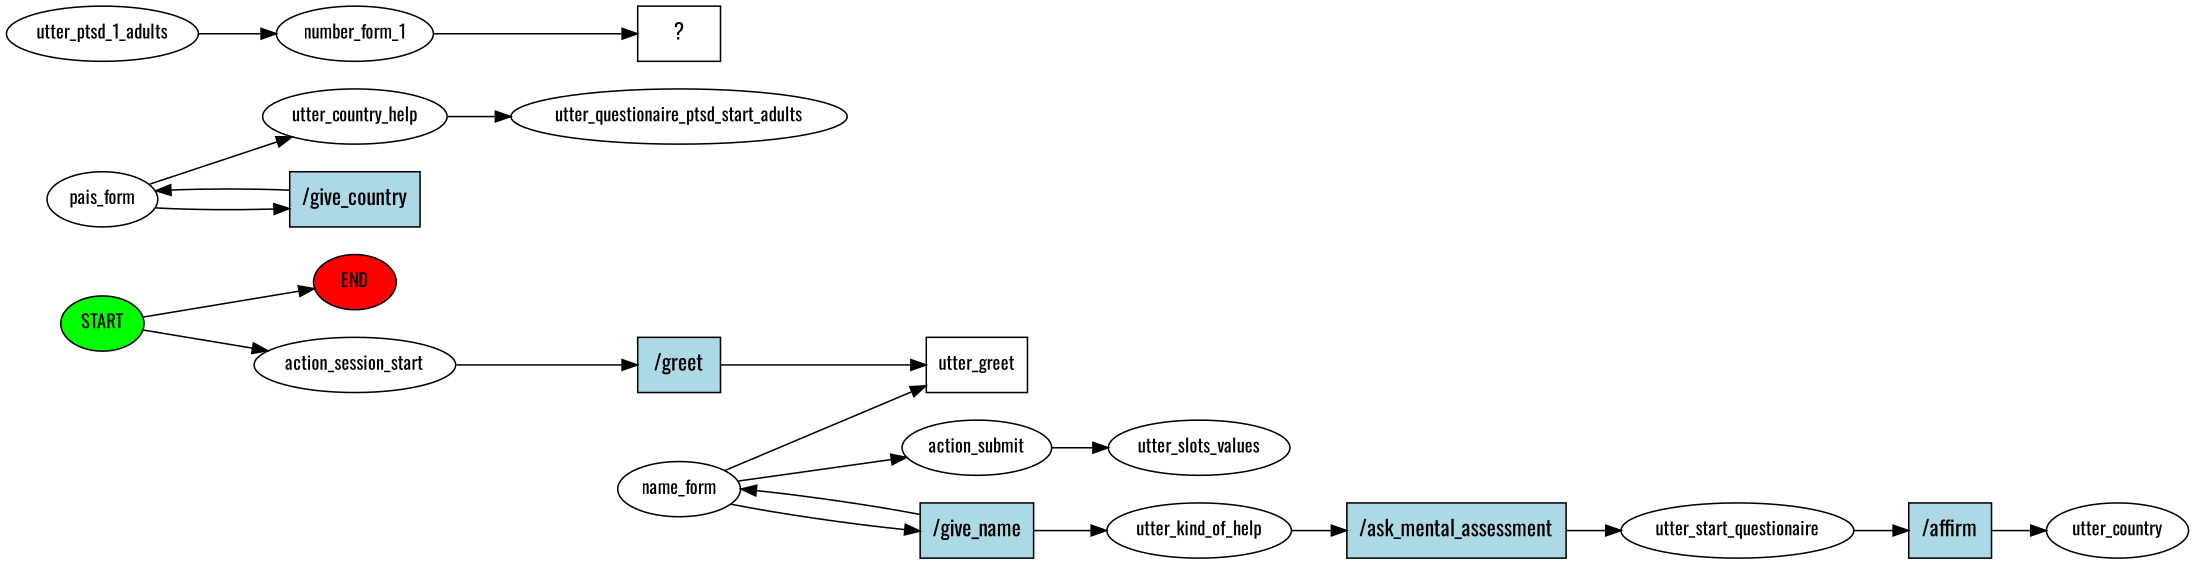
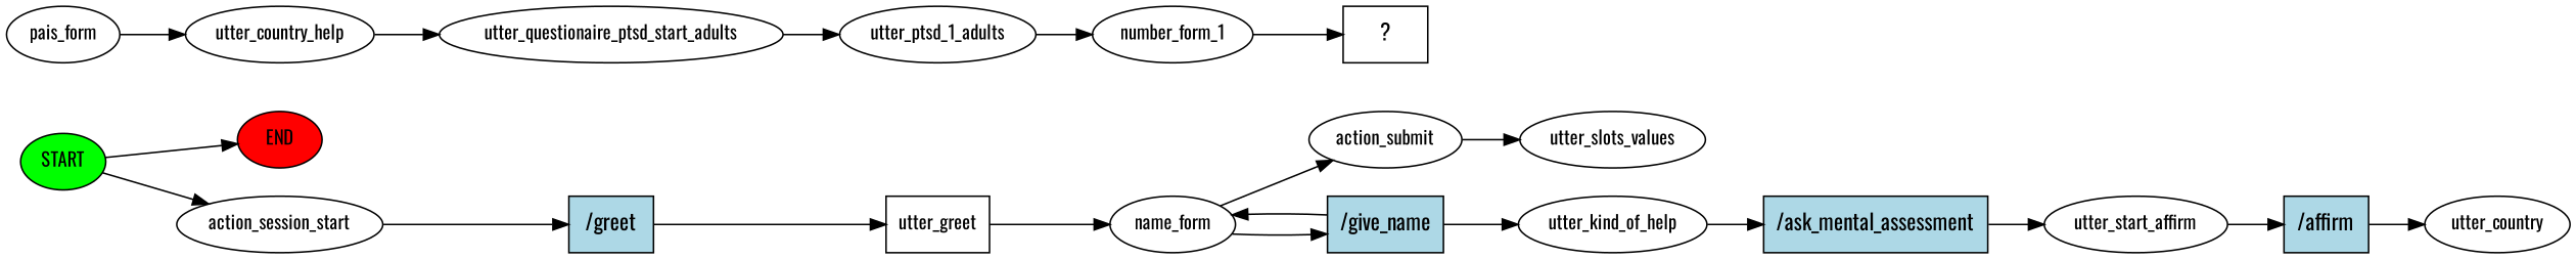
  digraph {
    fontname=Oswald
    rankdir=LR
    node [fontname=Oswald fontsize=12]
    edge [fontname=Oswald]
    n1 [fillcolor=green label=START style=filled]
    n2 [fillcolor=red label=END style=filled]
    n3 [label=action_session_start]
    n4 [fillcolor=lightblue label="/greet" shape=rect style=filled fontsize=""]
    n5 [label=utter_greet shape=box]
    n6 [label=name_form]
    n7 [label=action_submit]
    n8 [fillcolor=lightblue label="/give_name" shape=rect style=filled fontsize=""]
    n9 [label=utter_slots_values]
    n10 [label=utter_kind_of_help]
    n11 [fillcolor=lightblue label="/ask_mental_assessment" shape=rect style=filled fontsize=""]
-   n12 [label=utter_start_questionaire]
+   n12 [label=utter_start_affirm]
    n13 [fillcolor=lightblue label="/affirm" shape=rect style=filled fontsize=""]
    n14 [label=utter_country]
    n15 [label=pais_form]
    n16 [label=utter_country_help]
-   n17 [fillcolor=lightblue label="/give_country" shape=rect style=filled fontsize=""]
    n18 [label=utter_questionaire_ptsd_start_adults]
    n19 [label=utter_ptsd_1_adults]
    n20 [label=number_form_1]
    n21 [label="  ?  " shape=rect fontsize=""]
    n1 -> n2
    n1 -> n3
    n3 -> n4
    n4 -> n5
-   n6 -> n5
+   n5 -> n6
    n6 -> n7
    n6 -> n8
    n7 -> n9
    n8 -> n6
    n8 -> n10
    n10 -> n11
    n11 -> n12
    n12 -> n13
    n13 -> n14
    n15 -> n16
-   n15 -> n17
    n16 -> n18
-   n17 -> n15
+   n18 -> n19
    n19 -> n20
    n20 -> n21
  }
